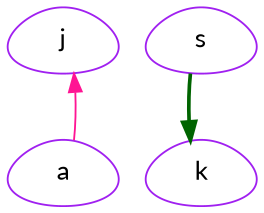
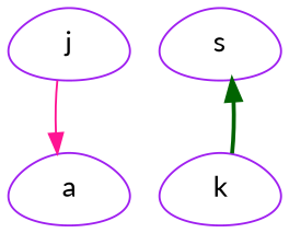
  digraph {
    fontname=Lato
    node [color=purple fontname=Lato shape=egg]
    edge [fontname=Lato]
    n1 [label=j]
    n2 [label=a]
    n3 [label=s]
    n4 [label=k]
-   n2 -> n1 [color=deeppink style=solid]
-   n3 -> n4 [color=darkgreen style=bold]
+   n1 -> n2 [color=deeppink style=solid]
+   n4 -> n3 [color=darkgreen style=bold]
  }
